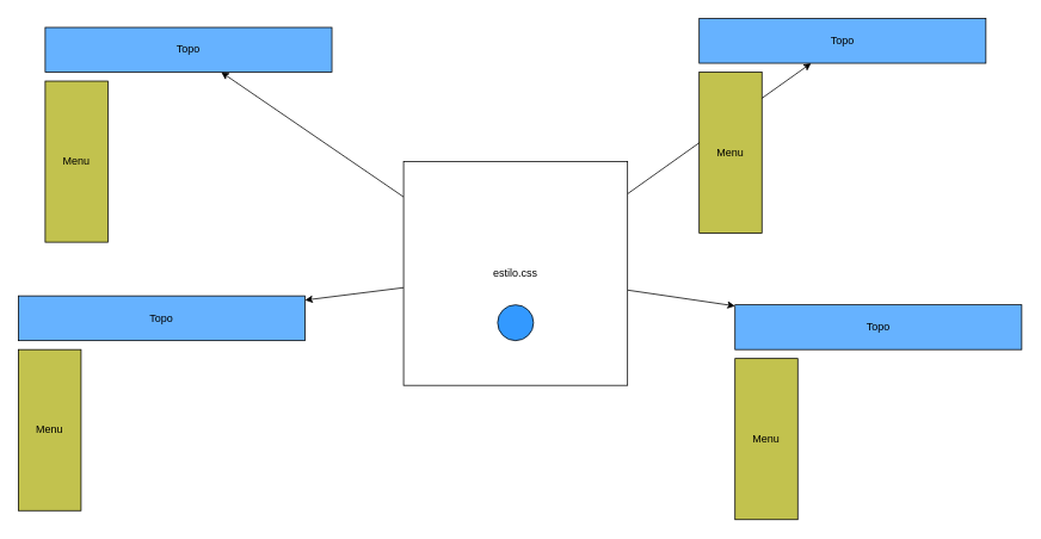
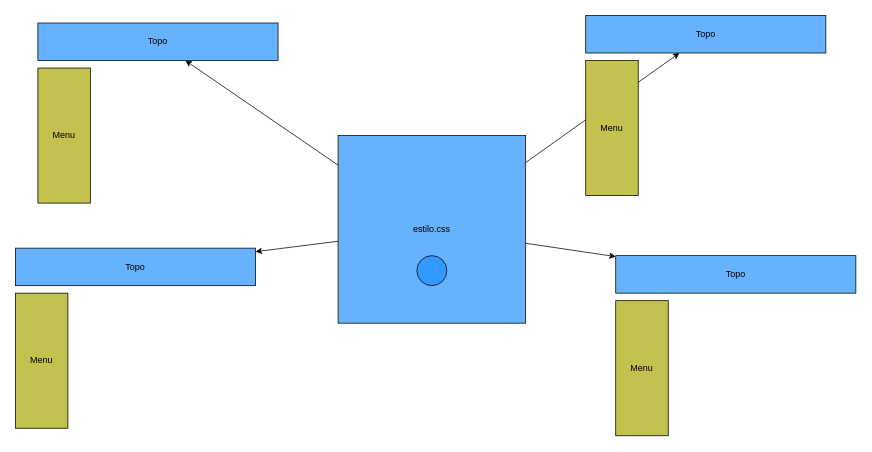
  <mxCell id="0" />
  <mxCell id="1" parent="0" />
  <mxCell id="2" style="edgeStyle=none;html=1;fontColor=#000000;" edge="1" parent="1" source="6" target="12"><mxGeometry relative="1" as="geometry" /></mxCell>
  <mxCell id="3" style="edgeStyle=none;html=1;fontColor=#000000;" edge="1" parent="1" source="6" target="14"><mxGeometry relative="1" as="geometry" /></mxCell>
  <mxCell id="4" style="edgeStyle=none;html=1;fontColor=#000000;" edge="1" parent="1" source="6" target="8"><mxGeometry relative="1" as="geometry" /></mxCell>
  <mxCell id="5" style="edgeStyle=none;html=1;fontColor=#000000;" edge="1" parent="1" source="6" target="10"><mxGeometry relative="1" as="geometry" /></mxCell>
- <mxCell id="6" value="&lt;font color=&quot;#000000&quot;&gt;estilo.css&lt;/font&gt;" style="whiteSpace=wrap;html=1;aspect=fixed;strokeColor=#000000;fillColor=#FFFFFF;" vertex="1" parent="1"><mxGeometry x="450" y="180" width="250" height="250" as="geometry" /></mxCell>
+ <mxCell id="6" value="&lt;font color=&quot;#000000&quot;&gt;estilo.css&lt;/font&gt;" style="whiteSpace=wrap;html=1;aspect=fixed;strokeColor=#000000;fillColor=#66b2ff;" vertex="1" parent="1"><mxGeometry x="450" y="180" width="250" height="250" as="geometry" /></mxCell>
  <mxCell id="7" value="" style="ellipse;whiteSpace=wrap;html=1;aspect=fixed;labelBackgroundColor=#000000;strokeColor=#000000;fontColor=#000000;fillColor=#3399FF;" vertex="1" parent="1"><mxGeometry x="555" y="340" width="40" height="40" as="geometry" /></mxCell>
  <mxCell id="8" value="Topo" style="rounded=0;whiteSpace=wrap;html=1;fillColor=#66B2FF;" vertex="1" parent="1"><mxGeometry x="780" y="20" width="320" height="50" as="geometry" /></mxCell>
  <mxCell id="9" value="Menu" style="rounded=0;whiteSpace=wrap;html=1;fillColor=#C2C24E;strokeColor=#000000;" vertex="1" parent="1"><mxGeometry x="780" y="80" width="70" height="180" as="geometry" /></mxCell>
  <mxCell id="10" value="Topo" style="rounded=0;whiteSpace=wrap;html=1;fillColor=#66B2FF;" vertex="1" parent="1"><mxGeometry x="820" y="340" width="320" height="50" as="geometry" /></mxCell>
  <mxCell id="11" value="Menu" style="rounded=0;whiteSpace=wrap;html=1;fillColor=#C2C24E;strokeColor=#000000;" vertex="1" parent="1"><mxGeometry x="820" y="400" width="70" height="180" as="geometry" /></mxCell>
  <mxCell id="12" value="Topo" style="rounded=0;whiteSpace=wrap;html=1;fillColor=#66B2FF;" vertex="1" parent="1"><mxGeometry x="20" y="330" width="320" height="50" as="geometry" /></mxCell>
  <mxCell id="13" value="Menu" style="rounded=0;whiteSpace=wrap;html=1;fillColor=#C2C24E;strokeColor=#000000;" vertex="1" parent="1"><mxGeometry x="20" y="390" width="70" height="180" as="geometry" /></mxCell>
  <mxCell id="14" value="Topo" style="rounded=0;whiteSpace=wrap;html=1;fillColor=#66B2FF;" vertex="1" parent="1"><mxGeometry x="50" y="30" width="320" height="50" as="geometry" /></mxCell>
  <mxCell id="15" value="Menu" style="rounded=0;whiteSpace=wrap;html=1;fillColor=#C2C24E;strokeColor=#000000;" vertex="1" parent="1"><mxGeometry x="50" y="90" width="70" height="180" as="geometry" /></mxCell>
